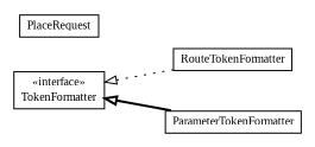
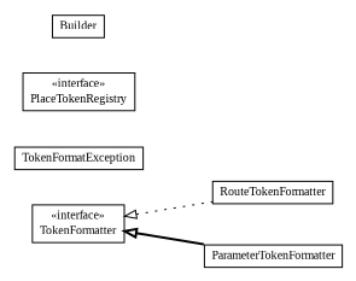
  digraph {
    nodesep=0.25
    rankdir=LR
    ranksep=0.5
    fontname="Liberation Serif"
    node [fontcolor=black fontname="Liberation Serif" fontsize=10.0 shape=plaintext]
    edge [arrowtail=empty dir=back fontname="Liberation Serif" fontsize=10 headport=p labelfontname=arial labelfontsize=10 tailport=p]
    n1 [label=<<table title="com.gwtplatform.mvp.shared.proxy.TokenFormatter" border="0" cellborder="1" cellspacing="0" cellpadding="2" port="p" href="./TokenFormatter.html"> 		<tr><td><table border="0" cellspacing="0" cellpadding="1"> <tr><td align="center" balign="center"> &#171;interface&#187; </td></tr> <tr><td align="center" balign="center"> TokenFormatter </td></tr> 		</table></td></tr> 		</table>>]
    n2 [label=<<table title="com.gwtplatform.mvp.shared.proxy.RouteTokenFormatter" border="0" cellborder="1" cellspacing="0" cellpadding="2" port="p" href="./RouteTokenFormatter.html"> 		<tr><td><table border="0" cellspacing="0" cellpadding="1"> <tr><td align="center" balign="center"> RouteTokenFormatter </td></tr> 		</table></td></tr> 		</table>>]
    n3 [label=<<table title="com.gwtplatform.mvp.shared.proxy.ParameterTokenFormatter" border="0" cellborder="1" cellspacing="0" cellpadding="2" port="p" href="./ParameterTokenFormatter.html"> 		<tr><td><table border="0" cellspacing="0" cellpadding="1"> <tr><td align="center" balign="center"> ParameterTokenFormatter </td></tr> 		</table></td></tr> 		</table>>]
-   n6 [label=<<table title="com.gwtplatform.mvp.shared.proxy.PlaceRequest" border="0" cellborder="1" cellspacing="0" cellpadding="2" port="p" href="./PlaceRequest.html"> 		<tr><td><table border="0" cellspacing="0" cellpadding="1"> <tr><td align="center" balign="center"> PlaceRequest </td></tr> 		</table></td></tr> 		</table>>]
+   n4 [label=<<table title="com.gwtplatform.mvp.shared.proxy.TokenFormatException" border="0" cellborder="1" cellspacing="0" cellpadding="2" port="p" href="./TokenFormatException.html"> 		<tr><td><table border="0" cellspacing="0" cellpadding="1"> <tr><td align="center" balign="center"> TokenFormatException </td></tr> 		</table></td></tr> 		</table>>]
+   n5 [label=<<table title="com.gwtplatform.mvp.shared.proxy.PlaceTokenRegistry" border="0" cellborder="1" cellspacing="0" cellpadding="2" port="p" href="./PlaceTokenRegistry.html"> 		<tr><td><table border="0" cellspacing="0" cellpadding="1"> <tr><td align="center" balign="center"> &#171;interface&#187; </td></tr> <tr><td align="center" balign="center"> PlaceTokenRegistry </td></tr> 		</table></td></tr> 		</table>>]
+   n7 [label=<<table title="com.gwtplatform.mvp.shared.proxy.PlaceRequest.Builder" border="0" cellborder="1" cellspacing="0" cellpadding="2" port="p" href="./PlaceRequest.Builder.html"> 		<tr><td><table border="0" cellspacing="0" cellpadding="1"> <tr><td align="center" balign="center"> Builder </td></tr> 		</table></td></tr> 		</table>>]
    n1 -> n2 [style=dotted]
    n1 -> n3 [style=bold]
  }
